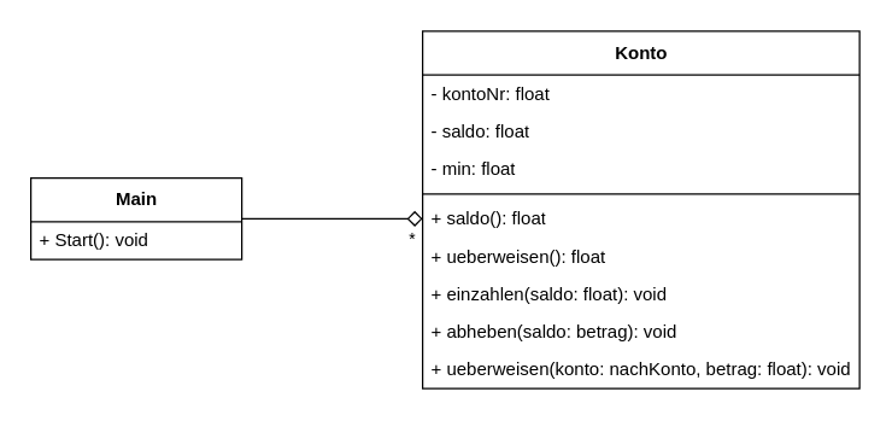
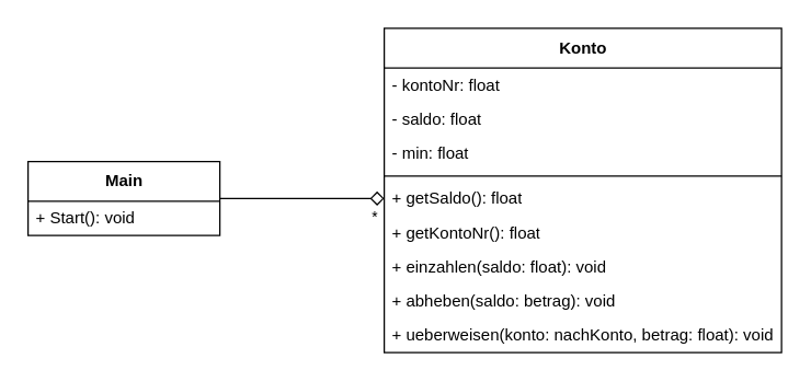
  <mxCell id="0" />
  <mxCell id="1" parent="0" />
  <mxCell id="2" value="Konto" style="swimlane;fontStyle=1;align=center;verticalAlign=middle;childLayout=stackLayout;horizontal=1;startSize=29;horizontalStack=0;resizeParent=1;resizeParentMax=0;resizeLast=0;collapsible=0;marginBottom=0;html=1;" vertex="1" parent="1"><mxGeometry x="280" y="20" width="290" height="237" as="geometry" /></mxCell>
  <mxCell id="3" value="- kontoNr: float" style="text;html=1;strokeColor=none;fillColor=none;align=left;verticalAlign=middle;spacingLeft=4;spacingRight=4;overflow=hidden;rotatable=0;points=[[0,0.5],[1,0.5]];portConstraint=eastwest;" vertex="1" parent="2"><mxGeometry y="29" width="290" height="25" as="geometry" /></mxCell>
  <mxCell id="4" value="- saldo: float" style="text;html=1;strokeColor=none;fillColor=none;align=left;verticalAlign=middle;spacingLeft=4;spacingRight=4;overflow=hidden;rotatable=0;points=[[0,0.5],[1,0.5]];portConstraint=eastwest;" vertex="1" parent="2"><mxGeometry y="54" width="290" height="25" as="geometry" /></mxCell>
  <mxCell id="5" value="- min: float" style="text;html=1;strokeColor=none;fillColor=none;align=left;verticalAlign=middle;spacingLeft=4;spacingRight=4;overflow=hidden;rotatable=0;points=[[0,0.5],[1,0.5]];portConstraint=eastwest;" vertex="1" parent="2"><mxGeometry y="79" width="290" height="25" as="geometry" /></mxCell>
  <mxCell id="6" value="" style="line;strokeWidth=1;fillColor=none;align=left;verticalAlign=middle;spacingTop=-1;spacingLeft=3;spacingRight=3;rotatable=0;labelPosition=right;points=[];portConstraint=eastwest;labelBorderColor=default;" vertex="1" parent="2"><mxGeometry y="104" width="290" height="8" as="geometry" /></mxCell>
- <mxCell id="7" value="+ saldo(): float" style="text;html=1;strokeColor=none;fillColor=none;align=left;verticalAlign=middle;spacingLeft=4;spacingRight=4;overflow=hidden;rotatable=0;points=[[0,0.5],[1,0.5]];portConstraint=eastwest;" vertex="1" parent="2"><mxGeometry y="112" width="290" height="25" as="geometry" /></mxCell>
- <mxCell id="8" value="+ ueberweisen(): float" style="text;html=1;strokeColor=none;fillColor=none;align=left;verticalAlign=middle;spacingLeft=4;spacingRight=4;overflow=hidden;rotatable=0;points=[[0,0.5],[1,0.5]];portConstraint=eastwest;" vertex="1" parent="2"><mxGeometry y="137" width="290" height="25" as="geometry" /></mxCell>
+ <mxCell id="7" value="+ getSaldo(): float" style="text;html=1;strokeColor=none;fillColor=none;align=left;verticalAlign=middle;spacingLeft=4;spacingRight=4;overflow=hidden;rotatable=0;points=[[0,0.5],[1,0.5]];portConstraint=eastwest;" vertex="1" parent="2"><mxGeometry y="112" width="290" height="25" as="geometry" /></mxCell>
+ <mxCell id="8" value="+ getKontoNr(): float" style="text;html=1;strokeColor=none;fillColor=none;align=left;verticalAlign=middle;spacingLeft=4;spacingRight=4;overflow=hidden;rotatable=0;points=[[0,0.5],[1,0.5]];portConstraint=eastwest;" vertex="1" parent="2"><mxGeometry y="137" width="290" height="25" as="geometry" /></mxCell>
  <mxCell id="9" value="+ einzahlen(saldo: float): void" style="text;html=1;strokeColor=none;fillColor=none;align=left;verticalAlign=middle;spacingLeft=4;spacingRight=4;overflow=hidden;rotatable=0;points=[[0,0.5],[1,0.5]];portConstraint=eastwest;" vertex="1" parent="2"><mxGeometry y="162" width="290" height="25" as="geometry" /></mxCell>
  <mxCell id="10" value="+ abheben(saldo: betrag): void" style="text;html=1;strokeColor=none;fillColor=none;align=left;verticalAlign=middle;spacingLeft=4;spacingRight=4;overflow=hidden;rotatable=0;points=[[0,0.5],[1,0.5]];portConstraint=eastwest;" vertex="1" parent="2"><mxGeometry y="187" width="290" height="25" as="geometry" /></mxCell>
  <mxCell id="11" value="+ ueberweisen(konto: nachKonto, betrag: float): void" style="text;html=1;strokeColor=none;fillColor=none;align=left;verticalAlign=middle;spacingLeft=4;spacingRight=4;overflow=hidden;rotatable=0;points=[[0,0.5],[1,0.5]];portConstraint=eastwest;" vertex="1" parent="2"><mxGeometry y="212" width="290" height="25" as="geometry" /></mxCell>
  <mxCell id="12" value="Main" style="swimlane;fontStyle=1;align=center;verticalAlign=middle;childLayout=stackLayout;horizontal=1;startSize=29;horizontalStack=0;resizeParent=1;resizeParentMax=0;resizeLast=0;collapsible=0;marginBottom=0;html=1;labelBorderColor=none;" vertex="1" parent="1"><mxGeometry x="20" y="117.5" width="140" height="54" as="geometry" /></mxCell>
  <mxCell id="13" value="+ Start(): void" style="text;html=1;strokeColor=none;fillColor=none;align=left;verticalAlign=middle;spacingLeft=4;spacingRight=4;overflow=hidden;rotatable=0;points=[[0,0.5],[1,0.5]];portConstraint=eastwest;labelBorderColor=none;" vertex="1" parent="12"><mxGeometry y="29" width="140" height="25" as="geometry" /></mxCell>
  <mxCell id="14" value="*" style="endArrow=diamond;startArrow=none;endFill=0;startFill=0;endSize=8;html=1;verticalAlign=bottom;labelBackgroundColor=none;strokeWidth=1;rounded=0;exitX=1;exitY=0.5;exitDx=0;exitDy=0;entryX=0;entryY=0.5;entryDx=0;entryDy=0;" edge="1" parent="1" source="12" target="7"><mxGeometry x="0.875" y="-22" width="160" relative="1" as="geometry"><mxPoint x="360" y="160" as="sourcePoint" /><mxPoint x="240" y="140" as="targetPoint" /><mxPoint as="offset" /></mxGeometry></mxCell>
